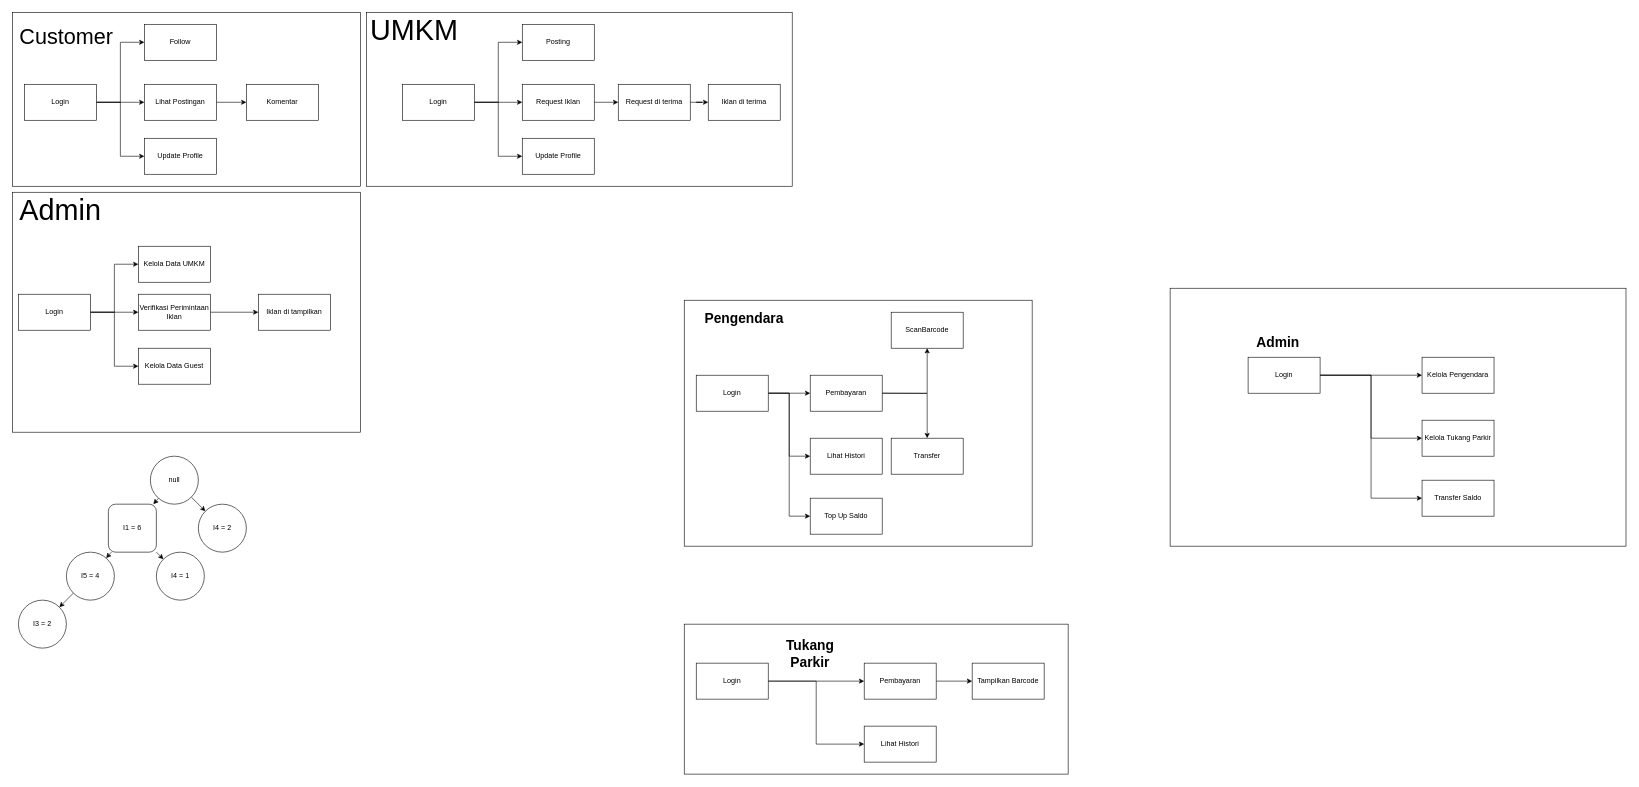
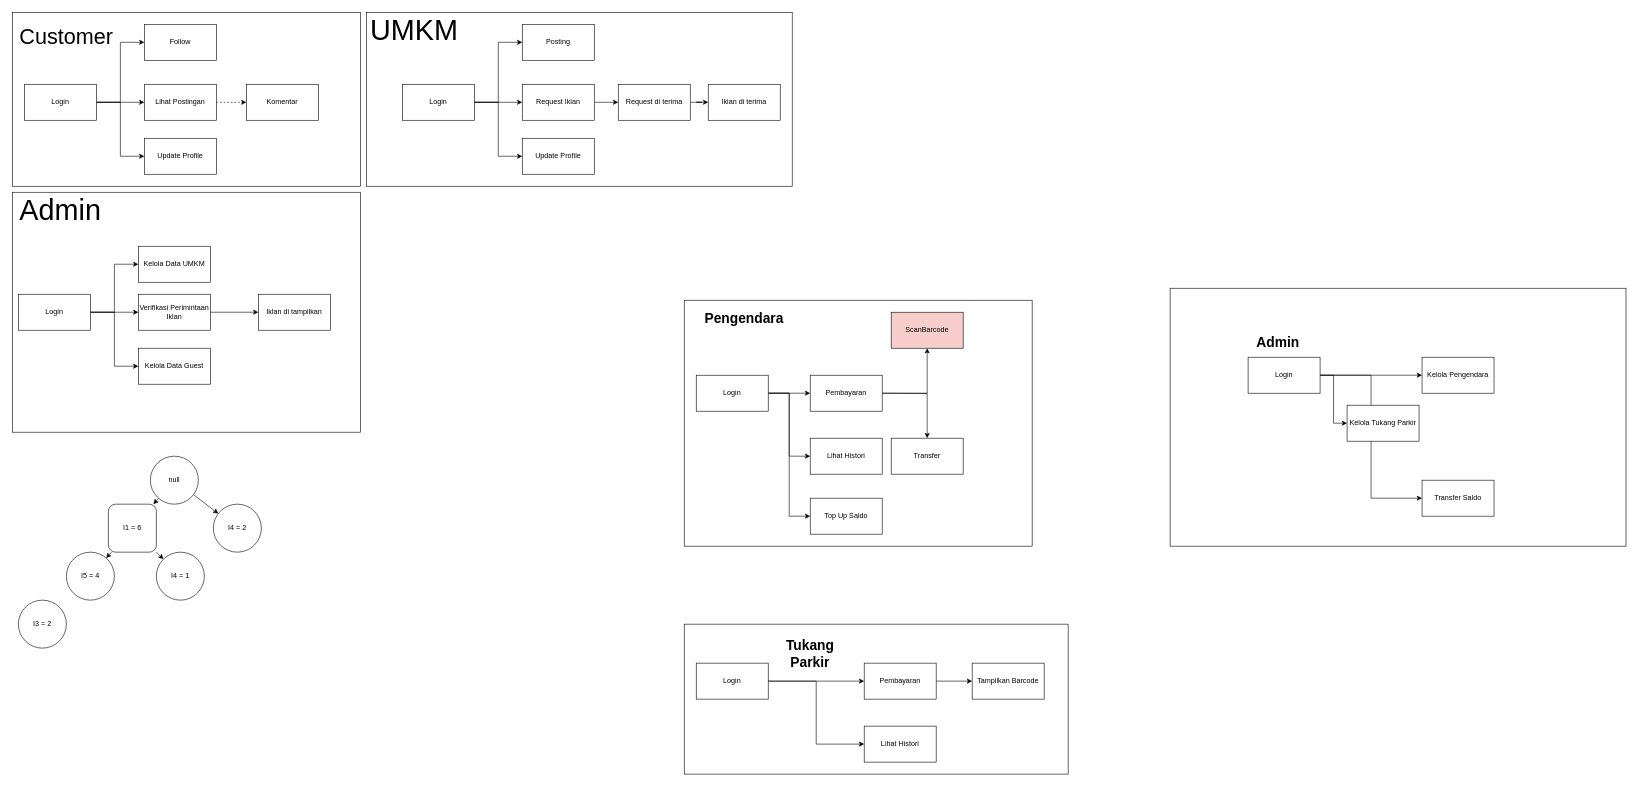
  <mxCell id="0" />
  <mxCell id="1" parent="0" />
  <mxCell id="2" value="" style="rounded=0;whiteSpace=wrap;html=1;" vertex="1" parent="1"><mxGeometry x="1140" y="500" width="580" height="410" as="geometry" /></mxCell>
  <mxCell id="3" value="" style="rounded=0;whiteSpace=wrap;html=1;" vertex="1" parent="1"><mxGeometry x="1140" y="1040" width="640" height="250" as="geometry" /></mxCell>
  <mxCell id="4" value="" style="rounded=0;whiteSpace=wrap;html=1;" vertex="1" parent="1"><mxGeometry x="1950" y="480" width="760" height="430" as="geometry" /></mxCell>
  <mxCell id="5" value="" style="rounded=0;whiteSpace=wrap;html=1;" vertex="1" parent="1"><mxGeometry x="610" y="20" width="710" height="290" as="geometry" /></mxCell>
  <mxCell id="6" value="" style="rounded=0;whiteSpace=wrap;html=1;" vertex="1" parent="1"><mxGeometry x="20" y="20" width="580" height="290" as="geometry" /></mxCell>
  <mxCell id="7" value="" style="rounded=0;whiteSpace=wrap;html=1;" vertex="1" parent="1"><mxGeometry x="20" y="320" width="580" height="400" as="geometry" /></mxCell>
  <mxCell id="8" style="edgeStyle=orthogonalEdgeStyle;rounded=0;orthogonalLoop=1;jettySize=auto;html=1;exitX=1;exitY=0.5;exitDx=0;exitDy=0;entryX=0;entryY=0.5;entryDx=0;entryDy=0;" edge="1" parent="1" source="11" target="13"><mxGeometry relative="1" as="geometry" /></mxCell>
  <mxCell id="9" style="edgeStyle=orthogonalEdgeStyle;rounded=0;orthogonalLoop=1;jettySize=auto;html=1;exitX=1;exitY=0.5;exitDx=0;exitDy=0;entryX=0;entryY=0.5;entryDx=0;entryDy=0;" edge="1" parent="1" source="11" target="14"><mxGeometry relative="1" as="geometry" /></mxCell>
  <mxCell id="10" style="edgeStyle=orthogonalEdgeStyle;rounded=0;orthogonalLoop=1;jettySize=auto;html=1;exitX=1;exitY=0.5;exitDx=0;exitDy=0;entryX=0;entryY=0.5;entryDx=0;entryDy=0;" edge="1" parent="1" source="11" target="15"><mxGeometry relative="1" as="geometry" /></mxCell>
  <mxCell id="11" value="Login" style="rounded=0;whiteSpace=wrap;html=1;" vertex="1" parent="1"><mxGeometry x="40" y="140" width="120" height="60" as="geometry" /></mxCell>
- <mxCell id="12" value="" style="edgeStyle=orthogonalEdgeStyle;rounded=0;orthogonalLoop=1;jettySize=auto;html=1;" edge="1" parent="1" source="13" target="17"><mxGeometry relative="1" as="geometry" /></mxCell>
+ <mxCell id="12" value="" style="edgeStyle=orthogonalEdgeStyle;rounded=0;orthogonalLoop=1;jettySize=auto;html=1;dashed=1;" edge="1" parent="1" source="13" target="17"><mxGeometry relative="1" as="geometry" /></mxCell>
  <mxCell id="13" value="Lihat Postingan" style="rounded=0;whiteSpace=wrap;html=1;" vertex="1" parent="1"><mxGeometry x="240" y="140" width="120" height="60" as="geometry" /></mxCell>
  <mxCell id="14" value="Follow" style="rounded=0;whiteSpace=wrap;html=1;" vertex="1" parent="1"><mxGeometry x="240" y="40" width="120" height="60" as="geometry" /></mxCell>
  <mxCell id="15" value="Update Profile" style="rounded=0;whiteSpace=wrap;html=1;" vertex="1" parent="1"><mxGeometry x="240" y="230" width="120" height="60" as="geometry" /></mxCell>
  <mxCell id="16" value="&lt;font style=&quot;font-size: 36px&quot;&gt;Customer&lt;/font&gt;" style="text;html=1;strokeColor=none;fillColor=none;align=center;verticalAlign=middle;whiteSpace=wrap;rounded=0;" vertex="1" parent="1"><mxGeometry x="90" y="50" width="40" height="20" as="geometry" /></mxCell>
  <mxCell id="17" value="Komentar" style="whiteSpace=wrap;html=1;rounded=0;" vertex="1" parent="1"><mxGeometry x="410" y="140" width="120" height="60" as="geometry" /></mxCell>
  <mxCell id="18" style="edgeStyle=orthogonalEdgeStyle;rounded=0;orthogonalLoop=1;jettySize=auto;html=1;exitX=1;exitY=0.5;exitDx=0;exitDy=0;entryX=0;entryY=0.5;entryDx=0;entryDy=0;" edge="1" parent="1" source="21" target="23"><mxGeometry relative="1" as="geometry" /></mxCell>
  <mxCell id="19" style="edgeStyle=orthogonalEdgeStyle;rounded=0;orthogonalLoop=1;jettySize=auto;html=1;exitX=1;exitY=0.5;exitDx=0;exitDy=0;entryX=0;entryY=0.5;entryDx=0;entryDy=0;" edge="1" parent="1" source="21" target="24"><mxGeometry relative="1" as="geometry" /></mxCell>
  <mxCell id="20" style="edgeStyle=orthogonalEdgeStyle;rounded=0;orthogonalLoop=1;jettySize=auto;html=1;exitX=1;exitY=0.5;exitDx=0;exitDy=0;entryX=0;entryY=0.5;entryDx=0;entryDy=0;" edge="1" parent="1" source="21" target="25"><mxGeometry relative="1" as="geometry" /></mxCell>
  <mxCell id="21" value="Login" style="rounded=0;whiteSpace=wrap;html=1;" vertex="1" parent="1"><mxGeometry x="670" y="140" width="120" height="60" as="geometry" /></mxCell>
  <mxCell id="22" value="" style="edgeStyle=orthogonalEdgeStyle;rounded=0;orthogonalLoop=1;jettySize=auto;html=1;" edge="1" parent="1" source="23" target="28"><mxGeometry relative="1" as="geometry" /></mxCell>
  <mxCell id="23" value="Request Iklan" style="rounded=0;whiteSpace=wrap;html=1;" vertex="1" parent="1"><mxGeometry x="870" y="140" width="120" height="60" as="geometry" /></mxCell>
  <mxCell id="24" value="Posting" style="rounded=0;whiteSpace=wrap;html=1;" vertex="1" parent="1"><mxGeometry x="870" y="40" width="120" height="60" as="geometry" /></mxCell>
  <mxCell id="25" value="Update Profile" style="rounded=0;whiteSpace=wrap;html=1;" vertex="1" parent="1"><mxGeometry x="870" y="230" width="120" height="60" as="geometry" /></mxCell>
  <mxCell id="26" value="&lt;font style=&quot;font-size: 48px&quot;&gt;UMKM&lt;/font&gt;" style="text;html=1;strokeColor=none;fillColor=none;align=center;verticalAlign=middle;whiteSpace=wrap;rounded=0;" vertex="1" parent="1"><mxGeometry x="670" y="40" width="40" height="20" as="geometry" /></mxCell>
  <mxCell id="27" value="" style="edgeStyle=orthogonalEdgeStyle;rounded=0;orthogonalLoop=1;jettySize=auto;html=1;" edge="1" parent="1" source="28" target="37"><mxGeometry relative="1" as="geometry" /></mxCell>
  <mxCell id="28" value="Request di terima" style="whiteSpace=wrap;html=1;rounded=0;" vertex="1" parent="1"><mxGeometry x="1030" y="140" width="120" height="60" as="geometry" /></mxCell>
  <mxCell id="29" value="" style="edgeStyle=orthogonalEdgeStyle;rounded=0;orthogonalLoop=1;jettySize=auto;html=1;" edge="1" parent="1" source="32" target="35"><mxGeometry relative="1" as="geometry" /></mxCell>
  <mxCell id="30" style="edgeStyle=orthogonalEdgeStyle;rounded=0;orthogonalLoop=1;jettySize=auto;html=1;exitX=1;exitY=0.5;exitDx=0;exitDy=0;entryX=0;entryY=0.5;entryDx=0;entryDy=0;" edge="1" parent="1" source="32" target="39"><mxGeometry relative="1" as="geometry" /></mxCell>
  <mxCell id="31" style="edgeStyle=orthogonalEdgeStyle;rounded=0;orthogonalLoop=1;jettySize=auto;html=1;exitX=1;exitY=0.5;exitDx=0;exitDy=0;entryX=0;entryY=0.5;entryDx=0;entryDy=0;" edge="1" parent="1" source="32" target="38"><mxGeometry relative="1" as="geometry" /></mxCell>
  <mxCell id="32" value="Login" style="rounded=0;whiteSpace=wrap;html=1;" vertex="1" parent="1"><mxGeometry x="30" y="490" width="120" height="60" as="geometry" /></mxCell>
  <mxCell id="33" value="&lt;font style=&quot;font-size: 48px&quot;&gt;Admin&lt;/font&gt;" style="text;html=1;strokeColor=none;fillColor=none;align=center;verticalAlign=middle;whiteSpace=wrap;rounded=0;" vertex="1" parent="1"><mxGeometry x="80" y="340" width="40" height="20" as="geometry" /></mxCell>
  <mxCell id="34" value="" style="edgeStyle=orthogonalEdgeStyle;rounded=0;orthogonalLoop=1;jettySize=auto;html=1;" edge="1" parent="1" source="35" target="36"><mxGeometry relative="1" as="geometry" /></mxCell>
  <mxCell id="35" value="Verifikasi Perimintaan Iklan" style="whiteSpace=wrap;html=1;rounded=0;" vertex="1" parent="1"><mxGeometry x="230" y="490" width="120" height="60" as="geometry" /></mxCell>
  <mxCell id="36" value="Iklan di tampilkan" style="whiteSpace=wrap;html=1;rounded=0;" vertex="1" parent="1"><mxGeometry x="430" y="490" width="120" height="60" as="geometry" /></mxCell>
  <mxCell id="37" value="Iklan di terima" style="whiteSpace=wrap;html=1;rounded=0;" vertex="1" parent="1"><mxGeometry x="1180" y="140" width="120" height="60" as="geometry" /></mxCell>
  <mxCell id="38" value="Kelola Data UMKM" style="whiteSpace=wrap;html=1;rounded=0;" vertex="1" parent="1"><mxGeometry x="230" y="410" width="120" height="60" as="geometry" /></mxCell>
  <mxCell id="39" value="Kelola Data Guest" style="whiteSpace=wrap;html=1;rounded=0;" vertex="1" parent="1"><mxGeometry x="230" y="580" width="120" height="60" as="geometry" /></mxCell>
  <mxCell id="40" value="" style="rounded=0;orthogonalLoop=1;jettySize=auto;html=1;" edge="1" parent="1" source="42" target="44"><mxGeometry relative="1" as="geometry" /></mxCell>
  <mxCell id="41" value="" style="edgeStyle=none;rounded=0;orthogonalLoop=1;jettySize=auto;html=1;" edge="1" parent="1" source="42" target="51"><mxGeometry relative="1" as="geometry" /></mxCell>
  <mxCell id="42" value="null" style="ellipse;whiteSpace=wrap;html=1;aspect=fixed;" vertex="1" parent="1"><mxGeometry x="250" y="760" width="80" height="80" as="geometry" /></mxCell>
  <mxCell id="43" value="" style="edgeStyle=none;rounded=0;orthogonalLoop=1;jettySize=auto;html=1;" edge="1" parent="1" source="44" target="47"><mxGeometry relative="1" as="geometry" /></mxCell>
  <mxCell id="44" value="I1 = 6" style="whiteSpace=wrap;html=1;aspect=fixed;rounded=1;" vertex="1" parent="1"><mxGeometry x="180" y="840" width="80" height="80" as="geometry" /></mxCell>
- <mxCell id="45" value="" style="edgeStyle=none;rounded=0;orthogonalLoop=1;jettySize=auto;html=1;" edge="1" parent="1" source="47" target="49"><mxGeometry relative="1" as="geometry" /></mxCell>
  <mxCell id="46" value="" style="edgeStyle=none;rounded=0;orthogonalLoop=1;jettySize=auto;html=1;exitX=1;exitY=1;exitDx=0;exitDy=0;" edge="1" parent="1" source="44" target="50"><mxGeometry relative="1" as="geometry" /></mxCell>
  <mxCell id="47" value="I5 = 4" style="ellipse;whiteSpace=wrap;html=1;aspect=fixed;" vertex="1" parent="1"><mxGeometry x="110" y="920" width="80" height="80" as="geometry" /></mxCell>
  <mxCell id="48" style="edgeStyle=none;rounded=0;orthogonalLoop=1;jettySize=auto;html=1;exitX=0.5;exitY=1;exitDx=0;exitDy=0;" edge="1" parent="1" source="44" target="44"><mxGeometry relative="1" as="geometry" /></mxCell>
  <mxCell id="49" value="I3 = 2" style="ellipse;whiteSpace=wrap;html=1;aspect=fixed;" vertex="1" parent="1"><mxGeometry x="30" y="1000" width="80" height="80" as="geometry" /></mxCell>
  <mxCell id="50" value="I4 = 1" style="ellipse;whiteSpace=wrap;html=1;aspect=fixed;" vertex="1" parent="1"><mxGeometry x="260" y="920" width="80" height="80" as="geometry" /></mxCell>
- <mxCell id="51" value="I4 = 2" style="ellipse;whiteSpace=wrap;html=1;aspect=fixed;" vertex="1" parent="1"><mxGeometry x="330" y="840" width="80" height="80" as="geometry" /></mxCell>
+ <mxCell id="51" value="I4 = 2" style="ellipse;whiteSpace=wrap;html=1;aspect=fixed;" vertex="1" parent="1"><mxGeometry x="355" y="840" width="80" height="80" as="geometry" /></mxCell>
  <mxCell id="52" value="" style="edgeStyle=orthogonalEdgeStyle;rounded=0;orthogonalLoop=1;jettySize=auto;html=1;" edge="1" parent="1" source="55" target="58"><mxGeometry relative="1" as="geometry" /></mxCell>
  <mxCell id="53" style="edgeStyle=orthogonalEdgeStyle;rounded=0;orthogonalLoop=1;jettySize=auto;html=1;exitX=1;exitY=0.5;exitDx=0;exitDy=0;entryX=0;entryY=0.5;entryDx=0;entryDy=0;" edge="1" parent="1" source="55" target="61"><mxGeometry relative="1" as="geometry" /></mxCell>
  <mxCell id="54" style="edgeStyle=orthogonalEdgeStyle;rounded=0;orthogonalLoop=1;jettySize=auto;html=1;entryX=0;entryY=0.5;entryDx=0;entryDy=0;fontSize=23;" edge="1" parent="1" source="55" target="78"><mxGeometry relative="1" as="geometry" /></mxCell>
  <mxCell id="55" value="Login" style="rounded=0;whiteSpace=wrap;html=1;" vertex="1" parent="1"><mxGeometry x="1160" y="625" width="120" height="60" as="geometry" /></mxCell>
  <mxCell id="56" value="" style="edgeStyle=orthogonalEdgeStyle;rounded=0;orthogonalLoop=1;jettySize=auto;html=1;exitX=1;exitY=0.5;exitDx=0;exitDy=0;" edge="1" parent="1" source="58" target="59"><mxGeometry relative="1" as="geometry"><mxPoint x="1550" y="630" as="sourcePoint" /></mxGeometry></mxCell>
  <mxCell id="57" value="" style="edgeStyle=orthogonalEdgeStyle;rounded=0;orthogonalLoop=1;jettySize=auto;html=1;" edge="1" parent="1" target="60"><mxGeometry relative="1" as="geometry"><mxPoint x="1460" y="655" as="sourcePoint" /></mxGeometry></mxCell>
  <mxCell id="58" value="Pembayaran" style="rounded=0;whiteSpace=wrap;html=1;" vertex="1" parent="1"><mxGeometry x="1350" y="625" width="120" height="60" as="geometry" /></mxCell>
- <mxCell id="59" value="ScanBarcode" style="whiteSpace=wrap;html=1;rounded=0;" vertex="1" parent="1"><mxGeometry x="1485" y="520" width="120" height="60" as="geometry" /></mxCell>
+ <mxCell id="59" value="ScanBarcode" style="whiteSpace=wrap;html=1;rounded=0;fillColor=#f8cecc;" vertex="1" parent="1"><mxGeometry x="1485" y="520" width="120" height="60" as="geometry" /></mxCell>
  <mxCell id="60" value="Transfer" style="rounded=0;whiteSpace=wrap;html=1;" vertex="1" parent="1"><mxGeometry x="1485" y="730" width="120" height="60" as="geometry" /></mxCell>
  <mxCell id="61" value="Lihat Histori" style="rounded=0;whiteSpace=wrap;html=1;" vertex="1" parent="1"><mxGeometry x="1350" y="730" width="120" height="60" as="geometry" /></mxCell>
  <mxCell id="62" value="Pengendara" style="text;html=1;strokeColor=none;fillColor=none;align=center;verticalAlign=middle;whiteSpace=wrap;rounded=0;fontSize=23;fontStyle=1" vertex="1" parent="1"><mxGeometry x="1220" y="520" width="40" height="20" as="geometry" /></mxCell>
  <mxCell id="63" value="" style="edgeStyle=orthogonalEdgeStyle;rounded=0;orthogonalLoop=1;jettySize=auto;html=1;" edge="1" parent="1" source="65" target="67"><mxGeometry relative="1" as="geometry" /></mxCell>
  <mxCell id="64" style="edgeStyle=orthogonalEdgeStyle;rounded=0;orthogonalLoop=1;jettySize=auto;html=1;exitX=1;exitY=0.5;exitDx=0;exitDy=0;entryX=0;entryY=0.5;entryDx=0;entryDy=0;" edge="1" parent="1" source="65" target="69"><mxGeometry relative="1" as="geometry" /></mxCell>
  <mxCell id="65" value="Login" style="rounded=0;whiteSpace=wrap;html=1;" vertex="1" parent="1"><mxGeometry x="1160" y="1105" width="120" height="60" as="geometry" /></mxCell>
  <mxCell id="66" value="" style="edgeStyle=orthogonalEdgeStyle;rounded=0;orthogonalLoop=1;jettySize=auto;html=1;exitX=1;exitY=0.5;exitDx=0;exitDy=0;" edge="1" parent="1" source="67" target="68"><mxGeometry relative="1" as="geometry"><mxPoint x="1640" y="1110" as="sourcePoint" /></mxGeometry></mxCell>
  <mxCell id="67" value="Pembayaran" style="rounded=0;whiteSpace=wrap;html=1;" vertex="1" parent="1"><mxGeometry x="1440" y="1105" width="120" height="60" as="geometry" /></mxCell>
  <mxCell id="68" value="Tampilkan Barcode" style="whiteSpace=wrap;html=1;rounded=0;" vertex="1" parent="1"><mxGeometry x="1620" y="1105" width="120" height="60" as="geometry" /></mxCell>
  <mxCell id="69" value="Lihat Histori" style="rounded=0;whiteSpace=wrap;html=1;" vertex="1" parent="1"><mxGeometry x="1440" y="1210" width="120" height="60" as="geometry" /></mxCell>
  <mxCell id="70" value="Tukang Parkir" style="text;html=1;strokeColor=none;fillColor=none;align=center;verticalAlign=middle;whiteSpace=wrap;rounded=0;fontSize=23;fontStyle=1" vertex="1" parent="1"><mxGeometry x="1330" y="1080" width="40" height="20" as="geometry" /></mxCell>
  <mxCell id="71" value="" style="edgeStyle=orthogonalEdgeStyle;rounded=0;orthogonalLoop=1;jettySize=auto;html=1;" edge="1" parent="1" source="74" target="75"><mxGeometry relative="1" as="geometry" /></mxCell>
  <mxCell id="72" style="edgeStyle=orthogonalEdgeStyle;rounded=0;orthogonalLoop=1;jettySize=auto;html=1;exitX=1;exitY=0.5;exitDx=0;exitDy=0;entryX=0;entryY=0.5;entryDx=0;entryDy=0;" edge="1" parent="1" source="74" target="76"><mxGeometry relative="1" as="geometry" /></mxCell>
  <mxCell id="73" style="edgeStyle=orthogonalEdgeStyle;rounded=0;orthogonalLoop=1;jettySize=auto;html=1;entryX=0;entryY=0.5;entryDx=0;entryDy=0;fontSize=23;" edge="1" parent="1" source="74" target="79"><mxGeometry relative="1" as="geometry" /></mxCell>
  <mxCell id="74" value="Login" style="rounded=0;whiteSpace=wrap;html=1;" vertex="1" parent="1"><mxGeometry x="2080" y="595" width="120" height="60" as="geometry" /></mxCell>
  <mxCell id="75" value="Kelola Pengendara" style="rounded=0;whiteSpace=wrap;html=1;" vertex="1" parent="1"><mxGeometry x="2370" y="595" width="120" height="60" as="geometry" /></mxCell>
- <mxCell id="76" value="Kelola Tukang Parkir" style="rounded=0;whiteSpace=wrap;html=1;" vertex="1" parent="1"><mxGeometry x="2370" y="700" width="120" height="60" as="geometry" /></mxCell>
+ <mxCell id="76" value="Kelola Tukang Parkir" style="rounded=0;whiteSpace=wrap;html=1;" vertex="1" parent="1"><mxGeometry x="2245" y="675" width="120" height="60" as="geometry" /></mxCell>
  <mxCell id="77" value="Admin" style="text;html=1;strokeColor=none;fillColor=none;align=center;verticalAlign=middle;whiteSpace=wrap;rounded=0;fontSize=23;fontStyle=1" vertex="1" parent="1"><mxGeometry x="2110" y="560" width="40" height="20" as="geometry" /></mxCell>
  <mxCell id="78" value="Top Up Saldo" style="rounded=0;whiteSpace=wrap;html=1;" vertex="1" parent="1"><mxGeometry x="1350" y="830" width="120" height="60" as="geometry" /></mxCell>
  <mxCell id="79" value="Transfer Saldo" style="rounded=0;whiteSpace=wrap;html=1;" vertex="1" parent="1"><mxGeometry x="2370" y="800" width="120" height="60" as="geometry" /></mxCell>
